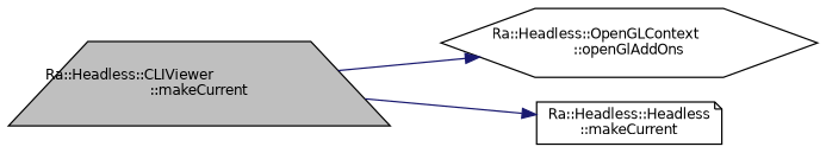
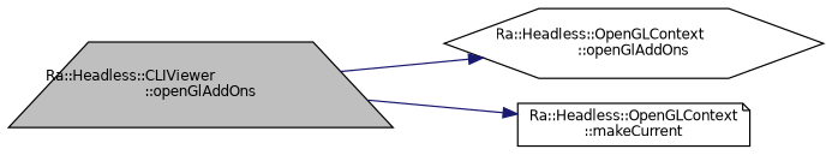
  digraph {
    rankdir=LR
    node [color=black fillcolor=white fontname=Helvetica fontsize=10 style=filled]
    edge [color=midnightblue fontname=Helvetica fontsize=10 labelfontname=Helvetica labelfontsize=10 style=solid]
-   n1 [fillcolor=grey75 fontcolor=black height=0.2 label="Ra::Headless::CLIViewer\l::makeCurrent" shape=trapezium width=0.4]
+   n1 [fillcolor=grey75 fontcolor=black height=0.2 label="Ra::Headless::CLIViewer\l::openGlAddOns" shape=trapezium width=0.4]
    n2 [height=0.2 label="Ra::Headless::OpenGLContext\l::openGlAddOns" shape=hexagon width=0.4]
-   n3 [height=0.2 label="Ra::Headless::Headless\l::makeCurrent" shape=note width=0.4]
+   n3 [height=0.2 label="Ra::Headless::OpenGLContext\l::makeCurrent" shape=note width=0.4]
    n1 -> n2
    n1 -> n3
  }
